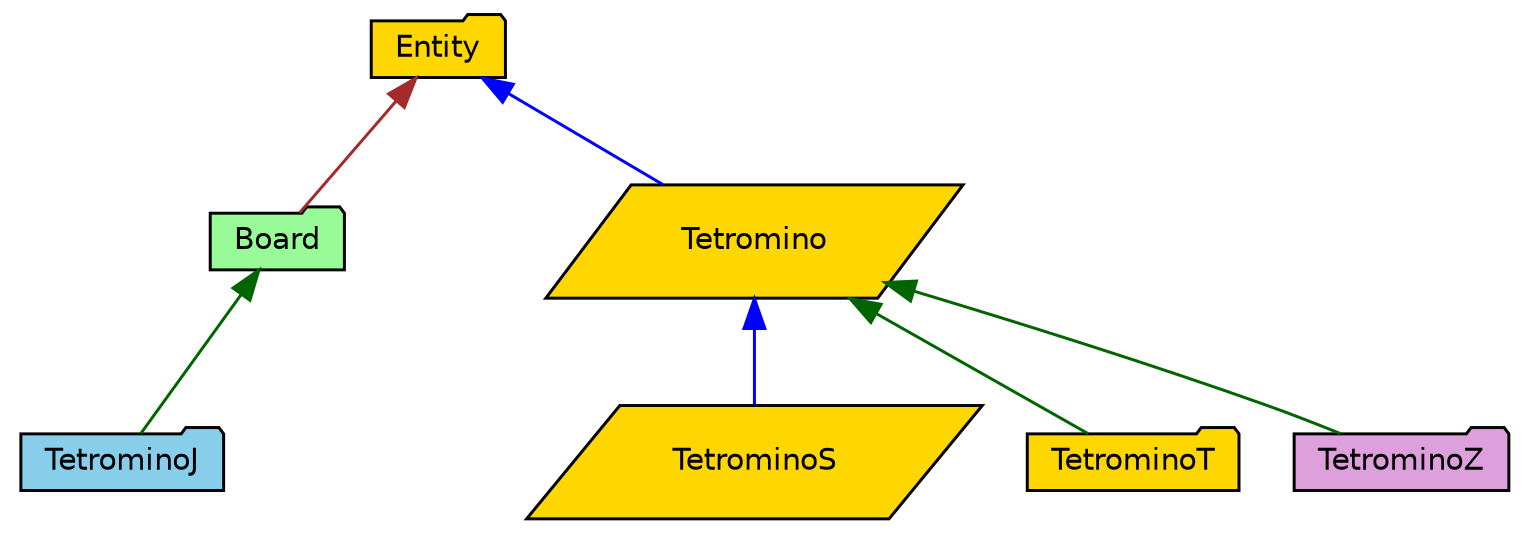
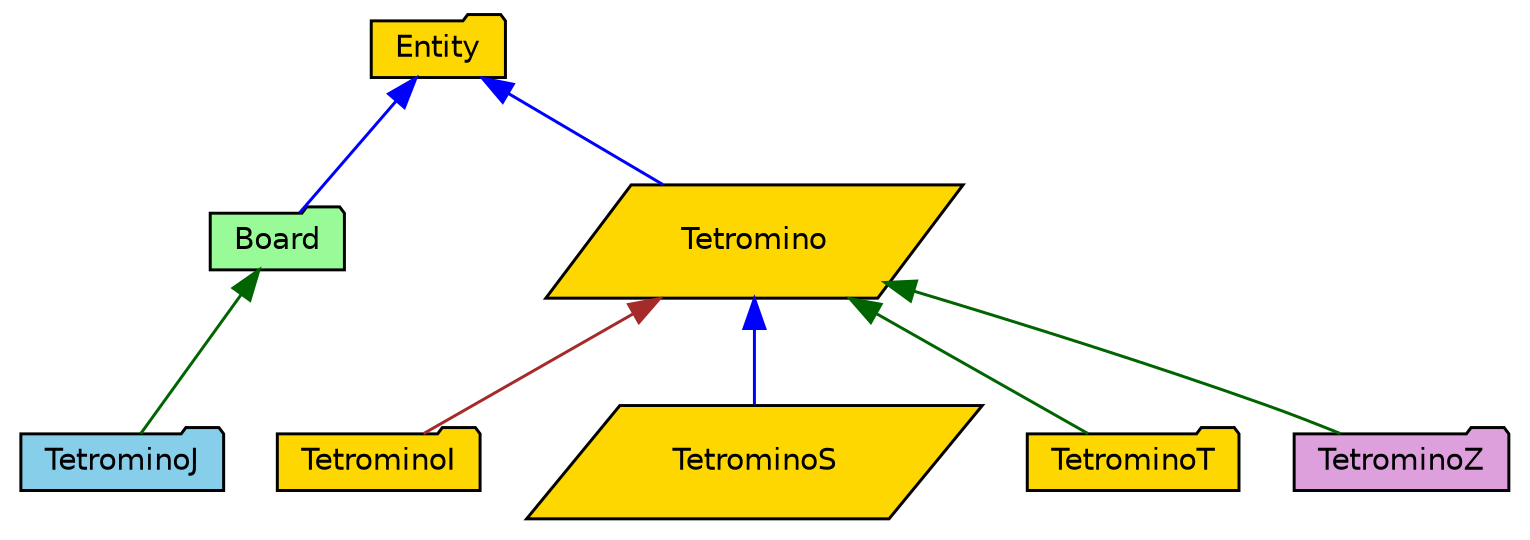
  digraph {
    rankdir=TB
    node [color=black fillcolor=gold fontname=Helvetica fontsize=10 shape=folder style=filled]
    edge [color=darkgreen dir=back fontname=Helvetica fontsize=10 labelfontname=Helvetica labelfontsize=10 style=solid]
    n1 [height=0.2 label=Entity width=0.4]
    n2 [fillcolor=palegreen height=0.2 label=Board width=0.4]
    n3 [height=0.2 label=Tetromino shape=parallelogram width=0.4]
    n4 [fillcolor=skyblue height=0.2 label=TetrominoJ width=0.4]
+   n5 [height=0.2 label=TetrominoI width=0.4]
    n6 [height=0.2 label=TetrominoS shape=parallelogram width=0.4]
    n7 [height=0.2 label=TetrominoT width=0.4]
    n8 [fillcolor=plum height=0.2 label=TetrominoZ width=0.4]
-   n1 -> n2 [color=brown]
+   n1 -> n2 [color=blue]
    n1 -> n3 [color=blue]
    n2 -> n4
+   n3 -> n5 [color=brown]
    n3 -> n6 [color=blue]
    n3 -> n7
    n3 -> n8
  }
